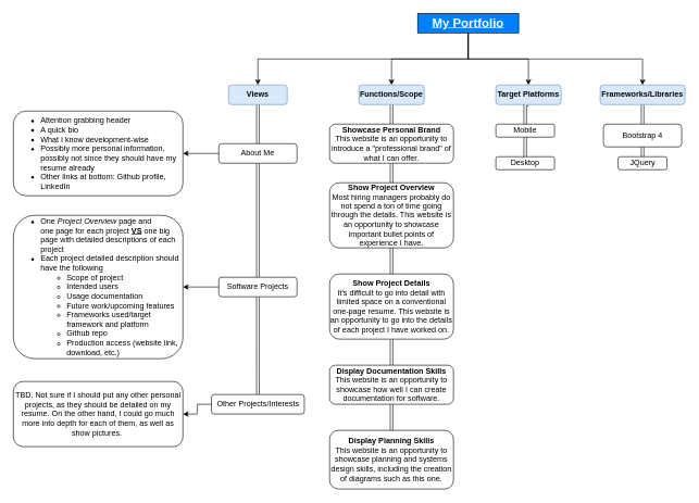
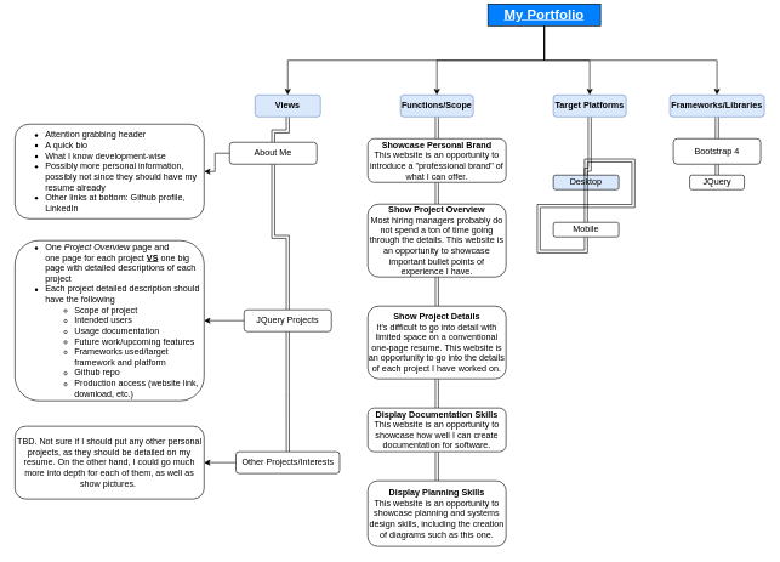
  <mxCell id="0" />
  <mxCell id="1" parent="0" />
  <mxCell id="2" style="edgeStyle=orthogonalEdgeStyle;rounded=0;orthogonalLoop=1;jettySize=auto;html=1;exitX=0.5;exitY=1;exitDx=0;exitDy=0;entryX=0.5;entryY=0;entryDx=0;entryDy=0;" parent="1" source="6" target="8" edge="1"><mxGeometry relative="1" as="geometry" /></mxCell>
  <mxCell id="3" style="edgeStyle=orthogonalEdgeStyle;rounded=0;orthogonalLoop=1;jettySize=auto;html=1;exitX=0.5;exitY=1;exitDx=0;exitDy=0;entryX=0.5;entryY=0;entryDx=0;entryDy=0;" parent="1" source="6" target="11" edge="1"><mxGeometry relative="1" as="geometry" /></mxCell>
  <mxCell id="4" style="edgeStyle=orthogonalEdgeStyle;rounded=0;orthogonalLoop=1;jettySize=auto;html=1;exitX=0.5;exitY=1;exitDx=0;exitDy=0;entryX=0.5;entryY=0;entryDx=0;entryDy=0;" parent="1" source="6" target="15" edge="1"><mxGeometry relative="1" as="geometry" /></mxCell>
  <mxCell id="5" style="edgeStyle=orthogonalEdgeStyle;rounded=0;orthogonalLoop=1;jettySize=auto;html=1;exitX=0.5;exitY=1;exitDx=0;exitDy=0;entryX=0.5;entryY=0;entryDx=0;entryDy=0;" parent="1" source="6" target="25" edge="1"><mxGeometry relative="1" as="geometry" /></mxCell>
- <mxCell id="6" value="My Portfolio" style="rounded=0;whiteSpace=wrap;html=1;fontSize=19;fontStyle=5;labelBackgroundColor=none;fillColor=#007FFF;fontColor=#FFFFFF;" parent="1" vertex="1"><mxGeometry x="640" y="20" width="155" height="30" as="geometry" /></mxCell>
+ <mxCell id="6" value="My Portfolio" style="rounded=0;whiteSpace=wrap;html=1;fontSize=19;fontStyle=5;labelBackgroundColor=none;fillColor=#007FFF;fontColor=#FFFFFF;" parent="1" vertex="1"><mxGeometry x="670" y="5" width="155" height="30" as="geometry" /></mxCell>
  <mxCell id="7" style="edgeStyle=orthogonalEdgeStyle;rounded=0;orthogonalLoop=1;jettySize=auto;html=1;exitX=0.5;exitY=1;exitDx=0;exitDy=0;shape=link;" parent="1" source="8" target="18" edge="1"><mxGeometry relative="1" as="geometry" /></mxCell>
  <mxCell id="8" value="Views" style="rounded=1;whiteSpace=wrap;html=1;fillColor=#dae8fc;strokeColor=#6c8ebf;fontStyle=1" parent="1" vertex="1"><mxGeometry x="350" y="130" width="90" height="30" as="geometry" /></mxCell>
- <mxCell id="9" value="Desktop" style="rounded=1;whiteSpace=wrap;html=1;" parent="1" vertex="1"><mxGeometry x="760" y="240" width="90" height="20" as="geometry" /></mxCell>
+ <mxCell id="9" value="Desktop" style="rounded=1;whiteSpace=wrap;html=1;fillColor=#dae8fc;" parent="1" vertex="1"><mxGeometry x="760" y="240" width="90" height="20" as="geometry" /></mxCell>
  <mxCell id="10" style="edgeStyle=orthogonalEdgeStyle;rounded=0;orthogonalLoop=1;jettySize=auto;html=1;exitX=0.5;exitY=1;exitDx=0;exitDy=0;entryX=0.5;entryY=0;entryDx=0;entryDy=0;shape=link;" edge="1" parent="1" source="11" target="33"><mxGeometry relative="1" as="geometry" /></mxCell>
  <mxCell id="11" value="Functions/Scope" style="rounded=1;whiteSpace=wrap;html=1;fillColor=#dae8fc;strokeColor=#6c8ebf;fontStyle=1" parent="1" vertex="1"><mxGeometry x="550" y="130" width="100" height="30" as="geometry" /></mxCell>
  <mxCell id="12" style="edgeStyle=orthogonalEdgeStyle;shape=link;rounded=0;orthogonalLoop=1;jettySize=auto;html=1;exitX=0.5;exitY=1;exitDx=0;exitDy=0;entryX=0.5;entryY=0;entryDx=0;entryDy=0;" parent="1" source="13" target="9" edge="1"><mxGeometry relative="1" as="geometry" /></mxCell>
- <mxCell id="13" value="Mobile" style="rounded=1;whiteSpace=wrap;html=1;" parent="1" vertex="1"><mxGeometry x="760" y="190" width="90" height="20" as="geometry" /></mxCell>
+ <mxCell id="13" value="Mobile" style="rounded=1;whiteSpace=wrap;html=1;" parent="1" vertex="1"><mxGeometry x="760" y="305" width="90" height="20" as="geometry" /></mxCell>
  <mxCell id="14" style="edgeStyle=orthogonalEdgeStyle;rounded=0;orthogonalLoop=1;jettySize=auto;html=1;exitX=0.5;exitY=1;exitDx=0;exitDy=0;entryX=0.5;entryY=0;entryDx=0;entryDy=0;shape=link;" parent="1" source="15" target="13" edge="1"><mxGeometry relative="1" as="geometry" /></mxCell>
  <mxCell id="15" value="Target Platforms" style="rounded=1;whiteSpace=wrap;html=1;fillColor=#dae8fc;strokeColor=#6c8ebf;fontStyle=1" parent="1" vertex="1"><mxGeometry x="760" y="130" width="100" height="30" as="geometry" /></mxCell>
  <mxCell id="16" style="edgeStyle=orthogonalEdgeStyle;rounded=0;orthogonalLoop=1;jettySize=auto;html=1;exitX=0;exitY=0.5;exitDx=0;exitDy=0;entryX=1;entryY=0.5;entryDx=0;entryDy=0;" parent="1" source="18" target="19" edge="1"><mxGeometry relative="1" as="geometry" /></mxCell>
  <mxCell id="17" style="edgeStyle=orthogonalEdgeStyle;shape=link;rounded=0;orthogonalLoop=1;jettySize=auto;html=1;exitX=0.5;exitY=1;exitDx=0;exitDy=0;entryX=0.5;entryY=0;entryDx=0;entryDy=0;" parent="1" source="18" target="22" edge="1"><mxGeometry relative="1" as="geometry" /></mxCell>
- <mxCell id="18" value="About Me" style="rounded=1;whiteSpace=wrap;html=1;" parent="1" vertex="1"><mxGeometry x="335" y="220" width="120" height="30" as="geometry" /></mxCell>
+ <mxCell id="18" value="About Me" style="rounded=1;whiteSpace=wrap;html=1;" parent="1" vertex="1"><mxGeometry x="315" y="195" width="120" height="30" as="geometry" /></mxCell>
  <mxCell id="19" value="&lt;ul&gt;&lt;li&gt;Attention grabbing header&lt;/li&gt;&lt;li&gt;A quick bio&amp;nbsp;&lt;/li&gt;&lt;li&gt;What I know development-wise&lt;/li&gt;&lt;li&gt;Possibly more personal information, possibly not since they should have my resume already&lt;/li&gt;&lt;li&gt;Other links at bottom: Github profile, LinkedIn&lt;/li&gt;&lt;/ul&gt;" style="rounded=1;whiteSpace=wrap;html=1;align=left;" parent="1" vertex="1"><mxGeometry x="20" y="170" width="260" height="130" as="geometry" /></mxCell>
  <mxCell id="20" style="edgeStyle=orthogonalEdgeStyle;rounded=0;orthogonalLoop=1;jettySize=auto;html=1;exitX=0;exitY=0.5;exitDx=0;exitDy=0;entryX=1;entryY=0.5;entryDx=0;entryDy=0;" parent="1" source="22" target="23" edge="1"><mxGeometry relative="1" as="geometry" /></mxCell>
  <mxCell id="21" style="edgeStyle=orthogonalEdgeStyle;shape=link;rounded=0;orthogonalLoop=1;jettySize=auto;html=1;exitX=0.5;exitY=1;exitDx=0;exitDy=0;" parent="1" source="22" target="27" edge="1"><mxGeometry relative="1" as="geometry" /></mxCell>
- <mxCell id="22" value="Software Projects" style="rounded=1;whiteSpace=wrap;html=1;" parent="1" vertex="1"><mxGeometry x="335" y="425" width="120" height="30" as="geometry" /></mxCell>
+ <mxCell id="22" value="JQuery Projects" style="rounded=1;whiteSpace=wrap;html=1;" parent="1" vertex="1"><mxGeometry x="335" y="425" width="120" height="30" as="geometry" /></mxCell>
  <mxCell id="23" value="&lt;ul&gt;&lt;li&gt;One &lt;i&gt;Project Overview &lt;/i&gt;page and one&amp;nbsp;page for each project &lt;u style=&quot;font-weight: bold&quot;&gt;VS&lt;/u&gt;&amp;nbsp;one big page with detailed descriptions of each project&lt;/li&gt;&lt;li&gt;Each project detailed description should have the following&lt;/li&gt;&lt;ul&gt;&lt;li&gt;Scope of project&lt;/li&gt;&lt;li&gt;Intended users&lt;/li&gt;&lt;li&gt;Usage documentation&lt;/li&gt;&lt;li&gt;Future work/upcoming features&lt;/li&gt;&lt;li&gt;Frameworks used/target framework and platform&lt;/li&gt;&lt;li&gt;Github repo&lt;/li&gt;&lt;li&gt;Production access (website link, download, etc.)&lt;/li&gt;&lt;/ul&gt;&lt;/ul&gt;" style="rounded=1;whiteSpace=wrap;html=1;align=left;" parent="1" vertex="1"><mxGeometry x="20" y="330" width="260" height="220" as="geometry" /></mxCell>
  <mxCell id="24" style="edgeStyle=orthogonalEdgeStyle;rounded=0;orthogonalLoop=1;jettySize=auto;html=1;exitX=0.5;exitY=1;exitDx=0;exitDy=0;entryX=0.5;entryY=0;entryDx=0;entryDy=0;shape=link;" edge="1" parent="1" source="25" target="30"><mxGeometry relative="1" as="geometry" /></mxCell>
  <mxCell id="25" value="Frameworks/Libraries" style="rounded=1;whiteSpace=wrap;html=1;fillColor=#dae8fc;strokeColor=#6c8ebf;fontStyle=1" parent="1" vertex="1"><mxGeometry x="920" y="130" width="130" height="30" as="geometry" /></mxCell>
  <mxCell id="26" style="edgeStyle=orthogonalEdgeStyle;rounded=0;orthogonalLoop=1;jettySize=auto;html=1;exitX=0;exitY=0.5;exitDx=0;exitDy=0;entryX=1;entryY=0.5;entryDx=0;entryDy=0;" edge="1" parent="1" source="27" target="28"><mxGeometry relative="1" as="geometry" /></mxCell>
- <mxCell id="27" value="Other Projects/Interests" style="rounded=1;whiteSpace=wrap;html=1;" parent="1" vertex="1"><mxGeometry x="323.75" y="605" width="142.5" height="30" as="geometry" /></mxCell>
+ <mxCell id="27" value="Other Projects/Interests" style="rounded=1;whiteSpace=wrap;html=1;" parent="1" vertex="1"><mxGeometry x="323.75" y="620" width="142.5" height="30" as="geometry" /></mxCell>
  <mxCell id="28" value="TBD. Not sure if I should put any other personal projects, as they should be detailed on my resume. On the other hand, I could go much more into depth for each of them, as well as show pictures.&amp;nbsp;" style="rounded=1;whiteSpace=wrap;html=1;" vertex="1" parent="1"><mxGeometry x="20" y="585" width="260" height="100" as="geometry" /></mxCell>
  <mxCell id="29" style="edgeStyle=orthogonalEdgeStyle;shape=link;rounded=0;orthogonalLoop=1;jettySize=auto;html=1;exitX=0.5;exitY=1;exitDx=0;exitDy=0;entryX=0.5;entryY=0;entryDx=0;entryDy=0;" edge="1" parent="1" source="30" target="31"><mxGeometry relative="1" as="geometry" /></mxCell>
  <mxCell id="30" value="Bootstrap 4" style="rounded=1;whiteSpace=wrap;html=1;" vertex="1" parent="1"><mxGeometry x="925" y="190" width="120" height="35" as="geometry" /></mxCell>
  <mxCell id="31" value="JQuery" style="rounded=1;whiteSpace=wrap;html=1;" vertex="1" parent="1"><mxGeometry x="947.5" y="240" width="75" height="20" as="geometry" /></mxCell>
  <mxCell id="32" style="edgeStyle=orthogonalEdgeStyle;shape=link;rounded=0;orthogonalLoop=1;jettySize=auto;html=1;exitX=0.5;exitY=1;exitDx=0;exitDy=0;entryX=0.5;entryY=0;entryDx=0;entryDy=0;" edge="1" parent="1" source="33" target="34"><mxGeometry relative="1" as="geometry" /></mxCell>
  <mxCell id="33" value="&lt;b&gt;Showcase Personal Brand&lt;/b&gt;&lt;br&gt;This website is an opportunity to introduce a &quot;professional brand&quot; of what I can offer." style="rounded=1;whiteSpace=wrap;html=1;" vertex="1" parent="1"><mxGeometry x="505" y="190" width="190" height="60" as="geometry" /></mxCell>
  <mxCell id="34" value="&lt;b&gt;Show Project Overview&lt;/b&gt;&lt;br&gt;Most hiring managers probably do not spend a ton of time going through the details. This website is an opportunity to showcase important bullet points of experience I have." style="rounded=1;whiteSpace=wrap;html=1;" vertex="1" parent="1"><mxGeometry x="505" y="280" width="190" height="100" as="geometry" /></mxCell>
  <mxCell id="35" style="edgeStyle=orthogonalEdgeStyle;shape=link;rounded=0;orthogonalLoop=1;jettySize=auto;html=1;entryX=0.5;entryY=1;entryDx=0;entryDy=0;" edge="1" parent="1" source="37" target="34"><mxGeometry relative="1" as="geometry" /></mxCell>
  <mxCell id="36" style="edgeStyle=orthogonalEdgeStyle;shape=link;rounded=0;orthogonalLoop=1;jettySize=auto;html=1;exitX=0.5;exitY=1;exitDx=0;exitDy=0;entryX=0.5;entryY=0;entryDx=0;entryDy=0;" edge="1" parent="1" source="37" target="39"><mxGeometry relative="1" as="geometry" /></mxCell>
  <mxCell id="37" value="&lt;b&gt;Show Project Details&lt;/b&gt;&lt;br&gt;It's difficult to go into detail with limited space on a conventional one-page resume. This website is an opportunity to go into the details of each project I have worked on." style="rounded=1;whiteSpace=wrap;html=1;" vertex="1" parent="1"><mxGeometry x="505" y="420" width="190" height="100" as="geometry" /></mxCell>
  <mxCell id="38" style="edgeStyle=orthogonalEdgeStyle;shape=link;rounded=0;orthogonalLoop=1;jettySize=auto;html=1;exitX=0.5;exitY=1;exitDx=0;exitDy=0;entryX=0.5;entryY=0;entryDx=0;entryDy=0;" edge="1" parent="1" source="39" target="40"><mxGeometry relative="1" as="geometry" /></mxCell>
  <mxCell id="39" value="&lt;b&gt;Display Documentation Skills&lt;/b&gt;&lt;br&gt;This website is an opportunity to showcase how well I can create documentation for software." style="rounded=1;whiteSpace=wrap;html=1;" vertex="1" parent="1"><mxGeometry x="505" y="560" width="190" height="60" as="geometry" /></mxCell>
  <mxCell id="40" value="&lt;b&gt;Display Planning Skills&lt;/b&gt;&lt;br&gt;This website is an opportunity to showcase planning and systems design skills, including the creation of diagrams such as this one." style="rounded=1;whiteSpace=wrap;html=1;" vertex="1" parent="1"><mxGeometry x="505" y="660" width="190" height="90" as="geometry" /></mxCell>
